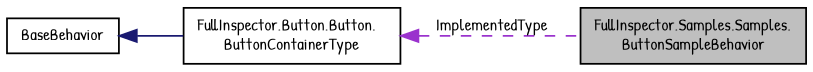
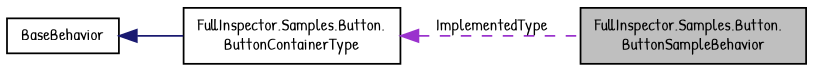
  digraph {
    fontname="Patrick Hand"
    rankdir=LR
    node [color=black fillcolor=white fontname="Patrick Hand" fontsize=10 shape=record style=filled]
    edge [dir=back fontname="Patrick Hand" fontsize=10 labelfontname=Helvetica labelfontsize=10]
-   n1 [fillcolor=grey75 fontcolor=black height=0.2 label="FullInspector.Samples.Samples.\lButtonSampleBehavior" width=0.4]
+   n1 [fillcolor=grey75 fontcolor=black height=0.2 label="FullInspector.Samples.Button.\lButtonSampleBehavior" width=0.4]
    n2 [height=0.2 label=BaseBehavior width=0.4]
-   n3 [height=0.2 label="FullInspector.Button.Button.\lButtonContainerType" width=0.4]
+   n3 [height=0.2 label="FullInspector.Samples.Button.\lButtonContainerType" width=0.4]
    n2 -> n3 [color=midnightblue style=solid]
    n3 -> n1 [color=darkorchid3 label=" ImplementedType" style=dashed]
  }
